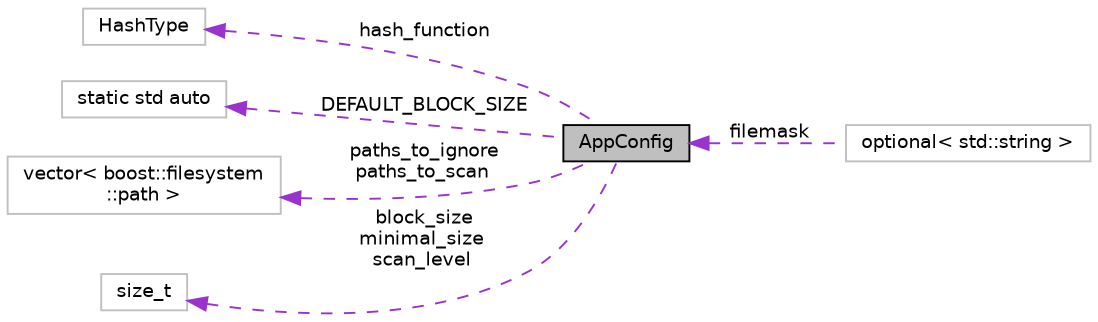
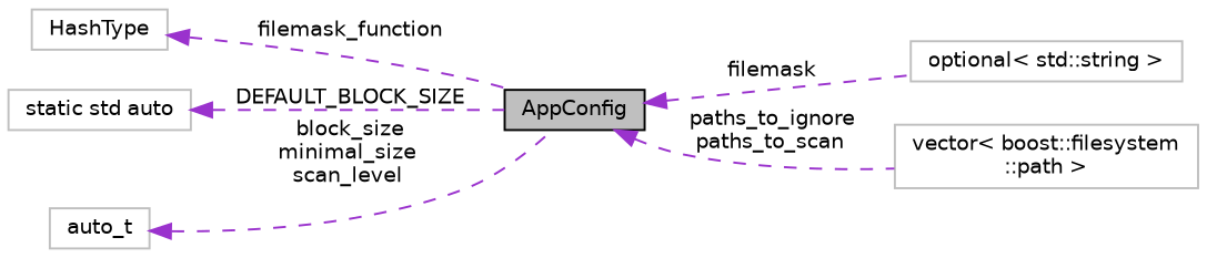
  digraph {
    rankdir=LR
    node [color=grey75 fontname=Helvetica fontsize=10 shape=record]
    edge [color=darkorchid3 dir=back fontname=Helvetica fontsize=10 labelfontname=Helvetica labelfontsize=10 style=dashed]
    n1 [color=black fillcolor=grey75 fontcolor=black height=0.2 label=AppConfig style=filled width=0.4]
    n2 [height=0.2 label="optional\< std::string \>" width=0.4]
    n3 [height=0.2 label=HashType width=0.4]
    n4 [height=0.2 label="static std auto" width=0.4]
    n5 [height=0.2 label="vector\< boost::filesystem\l::path \>" width=0.4]
-   n6 [height=0.2 label=size_t width=0.4]
+   n6 [height=0.2 label=auto_t width=0.4]
    n1 -> n2 [label=" filemask"]
-   n3 -> n1 [label=" hash_function"]
+   n3 -> n1 [label=" filemask_function"]
    n4 -> n1 [label=" DEFAULT_BLOCK_SIZE"]
-   n5 -> n1 [label=" paths_to_ignore\npaths_to_scan"]
+   n1 -> n5 [label=" paths_to_ignore\npaths_to_scan"]
    n6 -> n1 [label=" block_size\nminimal_size\nscan_level"]
  }
